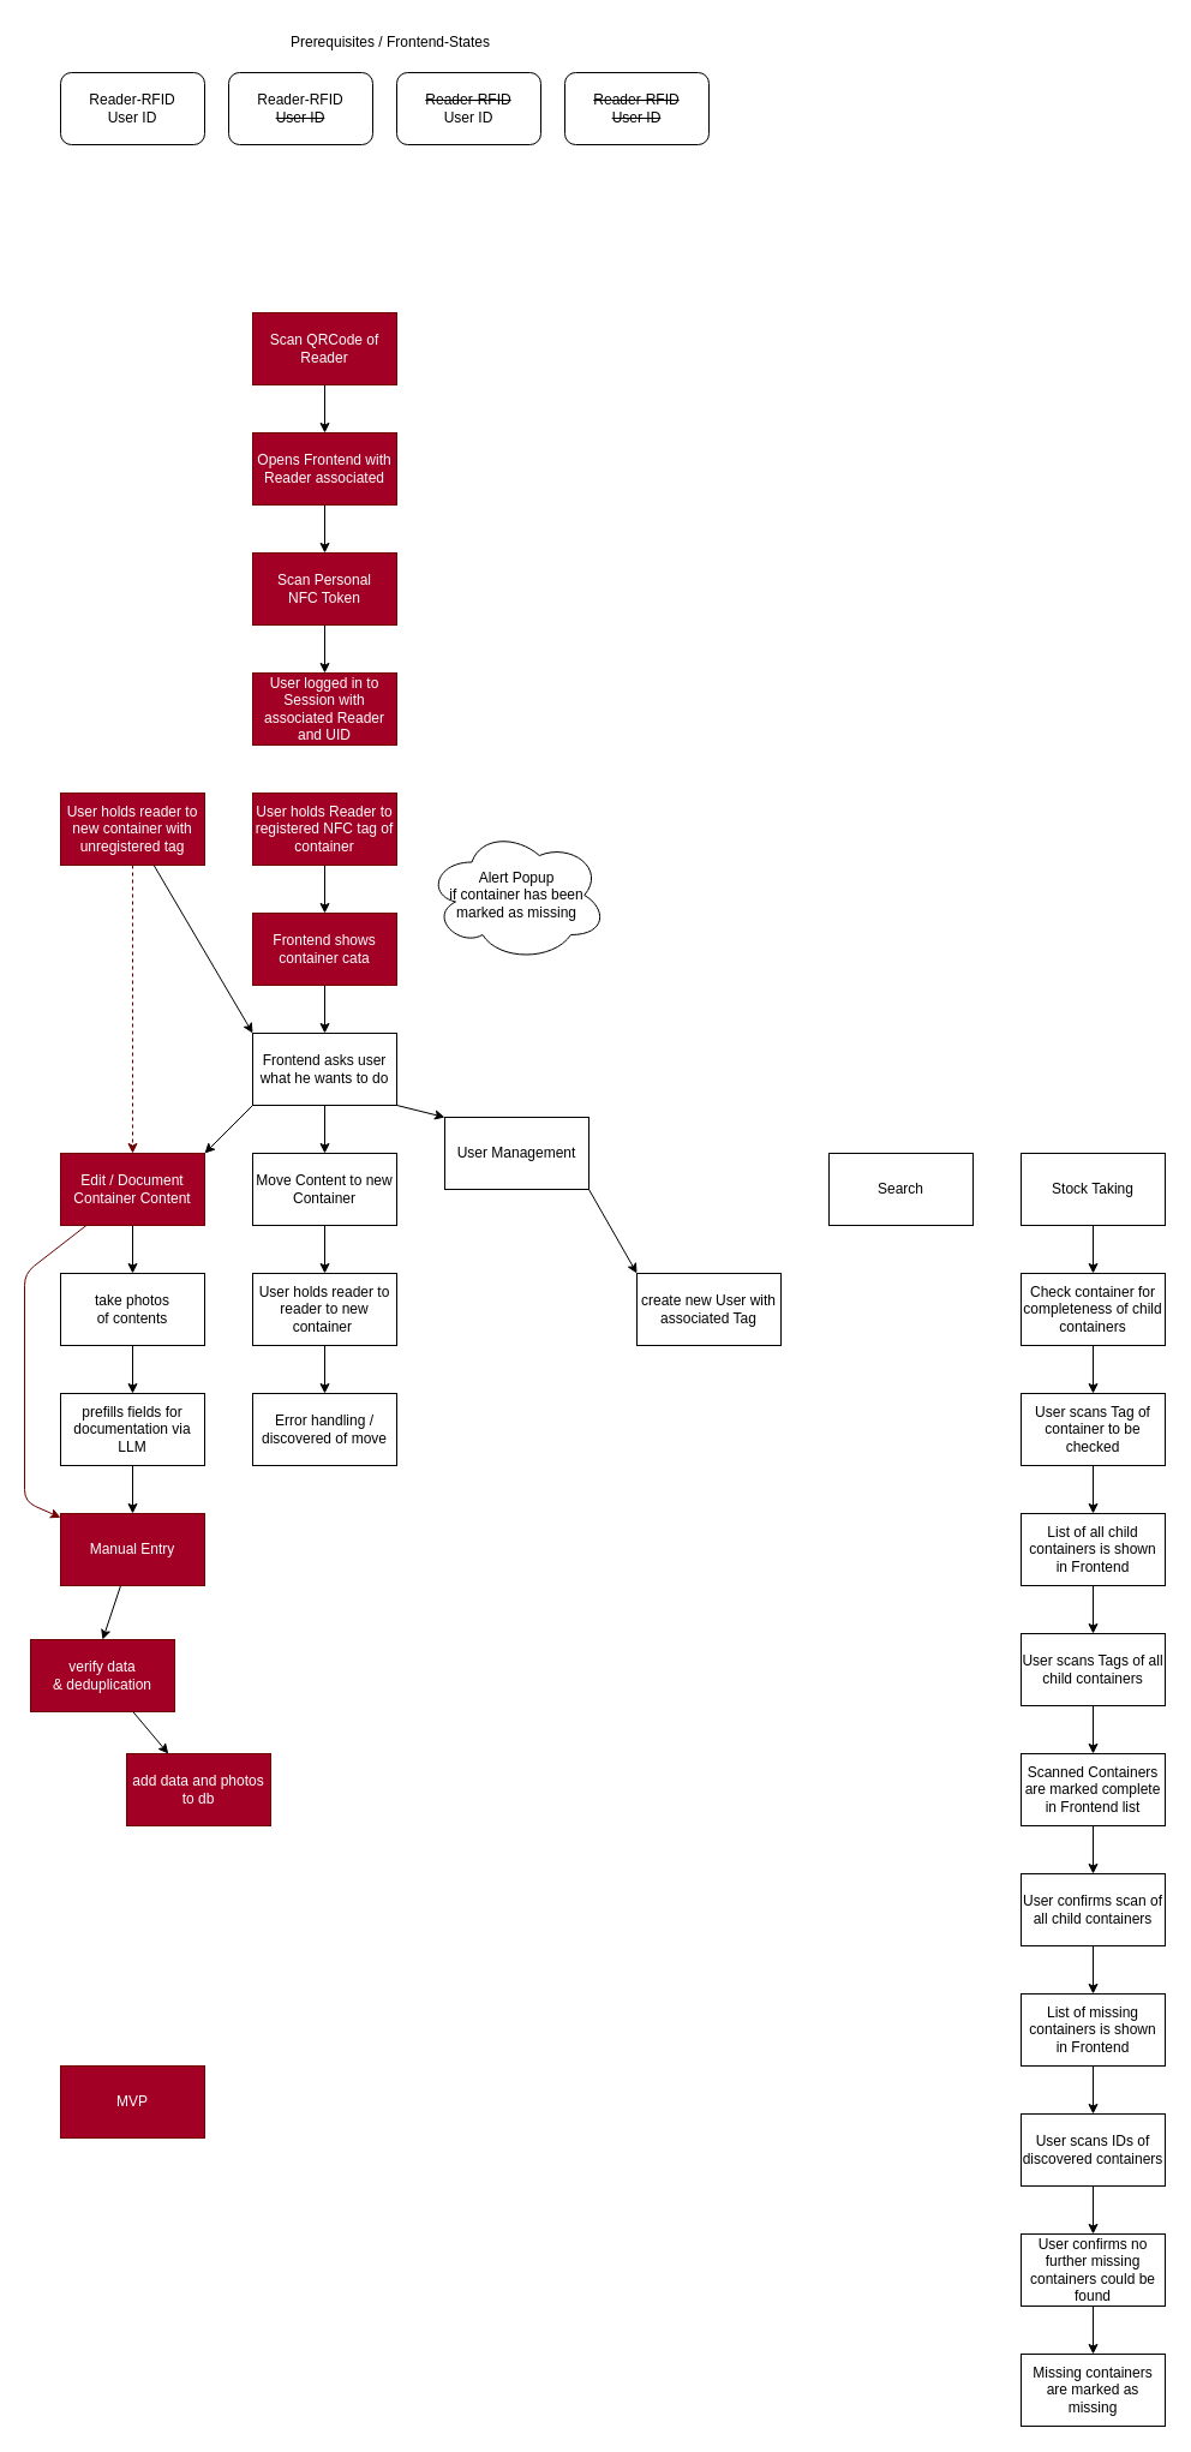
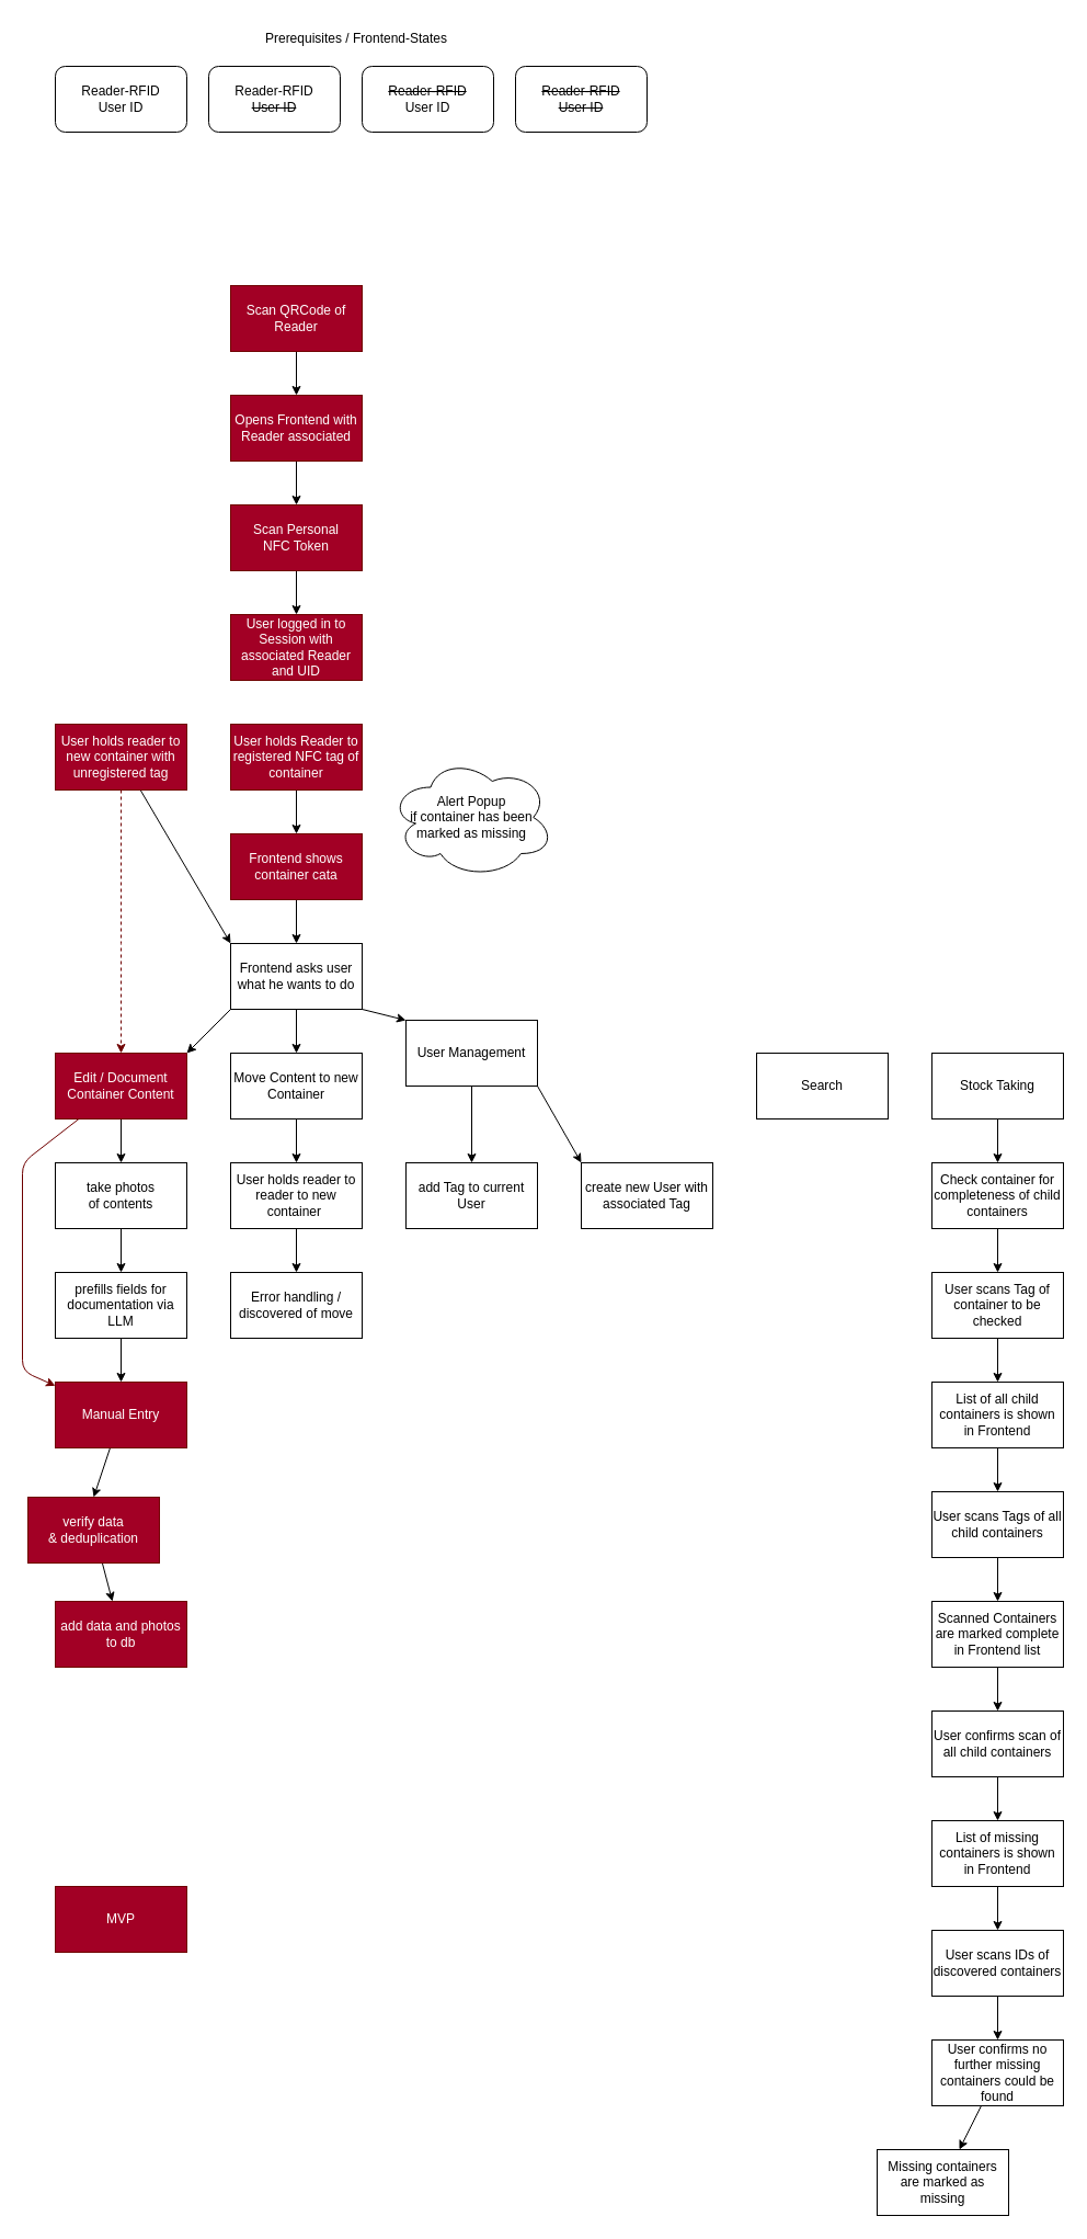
  <mxCell id="0" />
  <mxCell id="1" parent="0" />
  <mxCell id="2" value="" style="edgeStyle=none;html=1;" parent="1" source="3" target="5" edge="1"><mxGeometry relative="1" as="geometry" /></mxCell>
  <mxCell id="3" value="User holds Reader to registered NFC tag of container" style="whiteSpace=wrap;html=1;fillColor=#a20025;fontColor=#ffffff;strokeColor=#6F0000;" parent="1" vertex="1"><mxGeometry x="210" y="660" width="120" height="60" as="geometry" /></mxCell>
  <mxCell id="4" style="edgeStyle=none;html=1;exitX=0.5;exitY=1;exitDx=0;exitDy=0;" parent="1" source="5" target="14" edge="1"><mxGeometry relative="1" as="geometry" /></mxCell>
  <mxCell id="5" value="Frontend shows container cata" style="whiteSpace=wrap;html=1;fillColor=#a20025;fontColor=#ffffff;strokeColor=#6F0000;" parent="1" vertex="1"><mxGeometry x="210" y="760" width="120" height="60" as="geometry" /></mxCell>
  <mxCell id="6" value="" style="edgeStyle=none;html=1;entryX=0;entryY=0;entryDx=0;entryDy=0;" parent="1" source="8" target="14" edge="1"><mxGeometry relative="1" as="geometry"><Array as="points" /></mxGeometry></mxCell>
  <mxCell id="7" style="edgeStyle=none;html=1;endArrow=classic;endFill=1;dashed=1;fillColor=#a20025;strokeColor=#6F0000;" parent="1" source="8" target="17" edge="1"><mxGeometry relative="1" as="geometry"><Array as="points"><mxPoint x="110" y="870" /></Array></mxGeometry></mxCell>
  <mxCell id="8" value="User holds reader to new container with unregistered tag" style="whiteSpace=wrap;html=1;fillColor=#a20025;fontColor=#ffffff;strokeColor=#6F0000;" parent="1" vertex="1"><mxGeometry x="50" y="660" width="120" height="60" as="geometry" /></mxCell>
  <mxCell id="9" style="html=1;entryX=1;entryY=0;entryDx=0;entryDy=0;exitX=0;exitY=1;exitDx=0;exitDy=0;" parent="1" source="14" target="17" edge="1"><mxGeometry relative="1" as="geometry" /></mxCell>
+ <mxCell id="10" value="" style="edgeStyle=none;html=1;exitX=0.5;exitY=1;exitDx=0;exitDy=0;" parent="1" source="38" target="18" edge="1"><mxGeometry relative="1" as="geometry" /></mxCell>
  <mxCell id="11" style="edgeStyle=none;html=1;exitX=1;exitY=1;exitDx=0;exitDy=0;entryX=0;entryY=0;entryDx=0;entryDy=0;" parent="1" source="38" target="19" edge="1"><mxGeometry relative="1" as="geometry" /></mxCell>
  <mxCell id="12" style="edgeStyle=none;html=1;exitX=0.5;exitY=1;exitDx=0;exitDy=0;entryX=0.5;entryY=0;entryDx=0;entryDy=0;" parent="1" source="14" target="40" edge="1"><mxGeometry relative="1" as="geometry" /></mxCell>
  <mxCell id="13" style="edgeStyle=none;html=1;exitX=1;exitY=1;exitDx=0;exitDy=0;entryX=0;entryY=0;entryDx=0;entryDy=0;" parent="1" source="14" target="38" edge="1"><mxGeometry relative="1" as="geometry" /></mxCell>
  <mxCell id="14" value="Frontend asks user what he wants to do" style="whiteSpace=wrap;html=1;" parent="1" vertex="1"><mxGeometry x="210" y="860" width="120" height="60" as="geometry" /></mxCell>
  <mxCell id="15" value="" style="edgeStyle=none;html=1;entryX=0.5;entryY=0;entryDx=0;entryDy=0;exitX=0.5;exitY=1;exitDx=0;exitDy=0;" parent="1" source="17" target="21" edge="1"><mxGeometry relative="1" as="geometry" /></mxCell>
  <mxCell id="16" style="edgeStyle=none;html=1;endArrow=classic;endFill=1;fillColor=#a20025;strokeColor=#6F0000;" parent="1" source="17" target="28" edge="1"><mxGeometry relative="1" as="geometry"><Array as="points"><mxPoint x="20" y="1060" /><mxPoint x="20" y="1250" /></Array></mxGeometry></mxCell>
  <mxCell id="17" value="Edit / Document Container Content" style="whiteSpace=wrap;html=1;fillColor=#a20025;fontColor=#ffffff;strokeColor=#6F0000;" parent="1" vertex="1"><mxGeometry x="50" y="960" width="120" height="60" as="geometry" /></mxCell>
+ <mxCell id="18" value="add Tag to current User" style="whiteSpace=wrap;html=1;" parent="1" vertex="1"><mxGeometry x="370" y="1060" width="120" height="60" as="geometry" /></mxCell>
  <mxCell id="19" value="create new User with associated Tag" style="whiteSpace=wrap;html=1;" parent="1" vertex="1"><mxGeometry x="530" y="1060" width="120" height="60" as="geometry" /></mxCell>
  <mxCell id="20" value="" style="edgeStyle=none;html=1;" parent="1" source="21" target="23" edge="1"><mxGeometry relative="1" as="geometry" /></mxCell>
  <mxCell id="21" value="take photos&lt;br&gt;of contents" style="whiteSpace=wrap;html=1;" parent="1" vertex="1"><mxGeometry x="50" y="1060" width="120" height="60" as="geometry" /></mxCell>
  <mxCell id="22" value="" style="edgeStyle=none;html=1;entryX=0.5;entryY=0;entryDx=0;entryDy=0;exitX=0.5;exitY=1;exitDx=0;exitDy=0;" parent="1" source="23" target="28" edge="1"><mxGeometry relative="1" as="geometry" /></mxCell>
  <mxCell id="23" value="prefills fields for documentation via LLM" style="whiteSpace=wrap;html=1;" parent="1" vertex="1"><mxGeometry x="50" y="1160" width="120" height="60" as="geometry" /></mxCell>
  <mxCell id="24" value="" style="edgeStyle=none;html=1;" parent="1" source="25" target="26" edge="1"><mxGeometry relative="1" as="geometry" /></mxCell>
  <mxCell id="25" value="verify data&lt;br&gt;&amp;amp; deduplication" style="whiteSpace=wrap;html=1;fillColor=#a20025;fontColor=#ffffff;strokeColor=#6F0000;" parent="1" vertex="1"><mxGeometry x="25" y="1365" width="120" height="60" as="geometry" /></mxCell>
- <mxCell id="26" value="add data and photos to db" style="whiteSpace=wrap;html=1;fillColor=#a20025;fontColor=#ffffff;strokeColor=#6F0000;" parent="1" vertex="1"><mxGeometry x="105" y="1460" width="120" height="60" as="geometry" /></mxCell>
+ <mxCell id="26" value="add data and photos to db" style="whiteSpace=wrap;html=1;fillColor=#a20025;fontColor=#ffffff;strokeColor=#6F0000;" parent="1" vertex="1"><mxGeometry x="50" y="1460" width="120" height="60" as="geometry" /></mxCell>
  <mxCell id="27" style="edgeStyle=none;html=1;endArrow=classic;endFill=1;entryX=0.5;entryY=0;entryDx=0;entryDy=0;" parent="1" source="28" target="25" edge="1"><mxGeometry relative="1" as="geometry" /></mxCell>
  <mxCell id="28" value="Manual Entry" style="whiteSpace=wrap;html=1;fillColor=#a20025;fontColor=#ffffff;strokeColor=#6F0000;" parent="1" vertex="1"><mxGeometry x="50" y="1260" width="120" height="60" as="geometry" /></mxCell>
  <mxCell id="29" value="MVP" style="rounded=0;whiteSpace=wrap;html=1;fillColor=#a20025;fontColor=#ffffff;strokeColor=#6F0000;" parent="1" vertex="1"><mxGeometry x="50" y="1720" width="120" height="60" as="geometry" /></mxCell>
  <mxCell id="30" value="Search" style="whiteSpace=wrap;html=1;" parent="1" vertex="1"><mxGeometry x="690" y="960" width="120" height="60" as="geometry" /></mxCell>
  <mxCell id="31" value="" style="edgeStyle=none;html=1;" parent="1" source="32" target="36" edge="1"><mxGeometry relative="1" as="geometry" /></mxCell>
  <mxCell id="32" value="Opens Frontend with Reader associated" style="rounded=0;whiteSpace=wrap;html=1;" parent="1" vertex="1"><mxGeometry x="210" y="360" width="120" height="60" as="geometry" /></mxCell>
  <mxCell id="33" value="" style="edgeStyle=none;html=1;" parent="1" source="34" target="32" edge="1"><mxGeometry relative="1" as="geometry" /></mxCell>
  <mxCell id="34" value="Scan QRCode of Reader" style="rounded=0;whiteSpace=wrap;html=1;" parent="1" vertex="1"><mxGeometry x="210" y="260" width="120" height="60" as="geometry" /></mxCell>
  <mxCell id="35" value="" style="edgeStyle=none;html=1;" parent="1" source="36" target="37" edge="1"><mxGeometry relative="1" as="geometry" /></mxCell>
  <mxCell id="36" value="Scan Personal&lt;br&gt;NFC Token" style="whiteSpace=wrap;html=1;rounded=0;" parent="1" vertex="1"><mxGeometry x="210" y="460" width="120" height="60" as="geometry" /></mxCell>
  <mxCell id="37" value="User logged in to Session with associated Reader and UID" style="whiteSpace=wrap;html=1;rounded=0;fillColor=#a20025;fontColor=#ffffff;strokeColor=#6F0000;" parent="1" vertex="1"><mxGeometry x="210" y="560" width="120" height="60" as="geometry" /></mxCell>
  <mxCell id="38" value="User Management" style="whiteSpace=wrap;html=1;" parent="1" vertex="1"><mxGeometry x="370" y="930" width="120" height="60" as="geometry" /></mxCell>
  <mxCell id="39" value="" style="edgeStyle=none;html=1;" parent="1" source="40" target="42" edge="1"><mxGeometry relative="1" as="geometry" /></mxCell>
  <mxCell id="40" value="Move Content to new Container" style="whiteSpace=wrap;html=1;" parent="1" vertex="1"><mxGeometry x="210" y="960" width="120" height="60" as="geometry" /></mxCell>
  <mxCell id="41" value="" style="edgeStyle=none;html=1;" parent="1" source="42" target="43" edge="1"><mxGeometry relative="1" as="geometry" /></mxCell>
  <mxCell id="42" value="User holds reader to reader to new container&amp;nbsp;" style="whiteSpace=wrap;html=1;" parent="1" vertex="1"><mxGeometry x="210" y="1060" width="120" height="60" as="geometry" /></mxCell>
  <mxCell id="43" value="Error handling / discovered of move" style="whiteSpace=wrap;html=1;" parent="1" vertex="1"><mxGeometry x="210" y="1160" width="120" height="60" as="geometry" /></mxCell>
  <mxCell id="44" value="Scan QRCode of Reader" style="rounded=0;whiteSpace=wrap;html=1;fillColor=#a20025;fontColor=#ffffff;strokeColor=#6F0000;" parent="1" vertex="1"><mxGeometry x="210" y="260" width="120" height="60" as="geometry" /></mxCell>
  <mxCell id="45" value="Opens Frontend with Reader associated" style="rounded=0;whiteSpace=wrap;html=1;fillColor=#a20025;fontColor=#ffffff;strokeColor=#6F0000;" parent="1" vertex="1"><mxGeometry x="210" y="360" width="120" height="60" as="geometry" /></mxCell>
  <mxCell id="46" value="Scan Personal&lt;br&gt;NFC Token" style="whiteSpace=wrap;html=1;rounded=0;fillColor=#a20025;fontColor=#ffffff;strokeColor=#6F0000;" parent="1" vertex="1"><mxGeometry x="210" y="460" width="120" height="60" as="geometry" /></mxCell>
  <mxCell id="47" value="Reader-RFID&lt;br&gt;User ID&lt;br&gt;" style="rounded=1;whiteSpace=wrap;html=1;fontFamily=Helvetica;fontSize=12;fontColor=default;align=center;strokeColor=default;fillColor=default;" parent="1" vertex="1"><mxGeometry x="50" y="60" width="120" height="60" as="geometry" /></mxCell>
  <mxCell id="48" value="&lt;strike&gt;Reader-RFID&lt;br&gt;User ID&lt;/strike&gt;" style="rounded=1;whiteSpace=wrap;html=1;fontFamily=Helvetica;fontSize=12;fontColor=default;align=center;strokeColor=default;fillColor=default;" parent="1" vertex="1"><mxGeometry x="470" y="60" width="120" height="60" as="geometry" /></mxCell>
  <mxCell id="49" value="Reader-RFID&lt;br&gt;&lt;strike&gt;User ID&lt;/strike&gt;" style="rounded=1;whiteSpace=wrap;html=1;fontFamily=Helvetica;fontSize=12;fontColor=default;align=center;strokeColor=default;fillColor=default;" parent="1" vertex="1"><mxGeometry x="190" y="60" width="120" height="60" as="geometry" /></mxCell>
  <mxCell id="50" value="&lt;strike&gt;Reader-RFID&lt;/strike&gt;&lt;br&gt;User ID" style="rounded=1;whiteSpace=wrap;html=1;fontFamily=Helvetica;fontSize=12;fontColor=default;align=center;strokeColor=default;fillColor=default;" parent="1" vertex="1"><mxGeometry x="330" y="60" width="120" height="60" as="geometry" /></mxCell>
  <mxCell id="51" value="Prerequisites / Frontend-States" style="text;html=1;strokeColor=none;fillColor=none;align=center;verticalAlign=middle;whiteSpace=wrap;rounded=0;" parent="1" vertex="1"><mxGeometry x="200" y="20" width="250" height="30" as="geometry" /></mxCell>
  <mxCell id="52" value="" style="edgeStyle=none;html=1;" parent="1" source="53" target="55" edge="1"><mxGeometry relative="1" as="geometry" /></mxCell>
  <mxCell id="53" value="Stock Taking" style="whiteSpace=wrap;html=1;" parent="1" vertex="1"><mxGeometry x="850" y="960" width="120" height="60" as="geometry" /></mxCell>
  <mxCell id="54" value="" style="edgeStyle=none;html=1;" parent="1" source="55" target="57" edge="1"><mxGeometry relative="1" as="geometry" /></mxCell>
  <mxCell id="55" value="Check container for completeness of child containers" style="whiteSpace=wrap;html=1;" parent="1" vertex="1"><mxGeometry x="850" y="1060" width="120" height="60" as="geometry" /></mxCell>
  <mxCell id="56" value="" style="edgeStyle=none;html=1;" parent="1" source="57" target="59" edge="1"><mxGeometry relative="1" as="geometry" /></mxCell>
  <mxCell id="57" value="User scans Tag of container to be checked" style="whiteSpace=wrap;html=1;" parent="1" vertex="1"><mxGeometry x="850" y="1160" width="120" height="60" as="geometry" /></mxCell>
  <mxCell id="58" value="" style="edgeStyle=none;html=1;" parent="1" source="59" target="61" edge="1"><mxGeometry relative="1" as="geometry" /></mxCell>
  <mxCell id="59" value="List of all child containers is shown in Frontend" style="whiteSpace=wrap;html=1;" parent="1" vertex="1"><mxGeometry x="850" y="1260" width="120" height="60" as="geometry" /></mxCell>
  <mxCell id="60" value="" style="edgeStyle=none;html=1;" parent="1" source="61" target="63" edge="1"><mxGeometry relative="1" as="geometry" /></mxCell>
  <mxCell id="61" value="User scans Tags of all child containers" style="whiteSpace=wrap;html=1;" parent="1" vertex="1"><mxGeometry x="850" y="1360" width="120" height="60" as="geometry" /></mxCell>
  <mxCell id="62" value="" style="edgeStyle=none;html=1;" parent="1" source="63" target="65" edge="1"><mxGeometry relative="1" as="geometry" /></mxCell>
  <mxCell id="63" value="Scanned Containers are marked complete in Frontend list" style="whiteSpace=wrap;html=1;" parent="1" vertex="1"><mxGeometry x="850" y="1460" width="120" height="60" as="geometry" /></mxCell>
  <mxCell id="64" value="" style="edgeStyle=none;html=1;" parent="1" source="65" target="67" edge="1"><mxGeometry relative="1" as="geometry" /></mxCell>
  <mxCell id="65" value="User confirms scan of all child containers" style="whiteSpace=wrap;html=1;" parent="1" vertex="1"><mxGeometry x="850" y="1560" width="120" height="60" as="geometry" /></mxCell>
  <mxCell id="66" value="" style="edgeStyle=none;html=1;" parent="1" source="67" target="69" edge="1"><mxGeometry relative="1" as="geometry" /></mxCell>
  <mxCell id="67" value="List of missing containers is shown in Frontend" style="whiteSpace=wrap;html=1;" parent="1" vertex="1"><mxGeometry x="850" y="1660" width="120" height="60" as="geometry" /></mxCell>
  <mxCell id="68" value="" style="edgeStyle=none;html=1;" parent="1" source="69" target="71" edge="1"><mxGeometry relative="1" as="geometry" /></mxCell>
  <mxCell id="69" value="User scans IDs of discovered containers" style="whiteSpace=wrap;html=1;" parent="1" vertex="1"><mxGeometry x="850" y="1760" width="120" height="60" as="geometry" /></mxCell>
  <mxCell id="70" value="" style="edgeStyle=none;html=1;" parent="1" source="71" target="72" edge="1"><mxGeometry relative="1" as="geometry" /></mxCell>
  <mxCell id="71" value="User confirms no further missing containers could be found" style="whiteSpace=wrap;html=1;" parent="1" vertex="1"><mxGeometry x="850" y="1860" width="120" height="60" as="geometry" /></mxCell>
- <mxCell id="72" value="Missing containers are marked as missing" style="whiteSpace=wrap;html=1;" parent="1" vertex="1"><mxGeometry x="850" y="1960" width="120" height="60" as="geometry" /></mxCell>
+ <mxCell id="72" value="Missing containers are marked as missing" style="whiteSpace=wrap;html=1;" parent="1" vertex="1"><mxGeometry x="800" y="1960" width="120" height="60" as="geometry" /></mxCell>
  <mxCell id="73" value="Alert Popup&lt;br&gt;if container has been marked as missing" style="ellipse;shape=cloud;whiteSpace=wrap;html=1;" parent="1" vertex="1"><mxGeometry x="355" y="690" width="150" height="110" as="geometry" /></mxCell>
